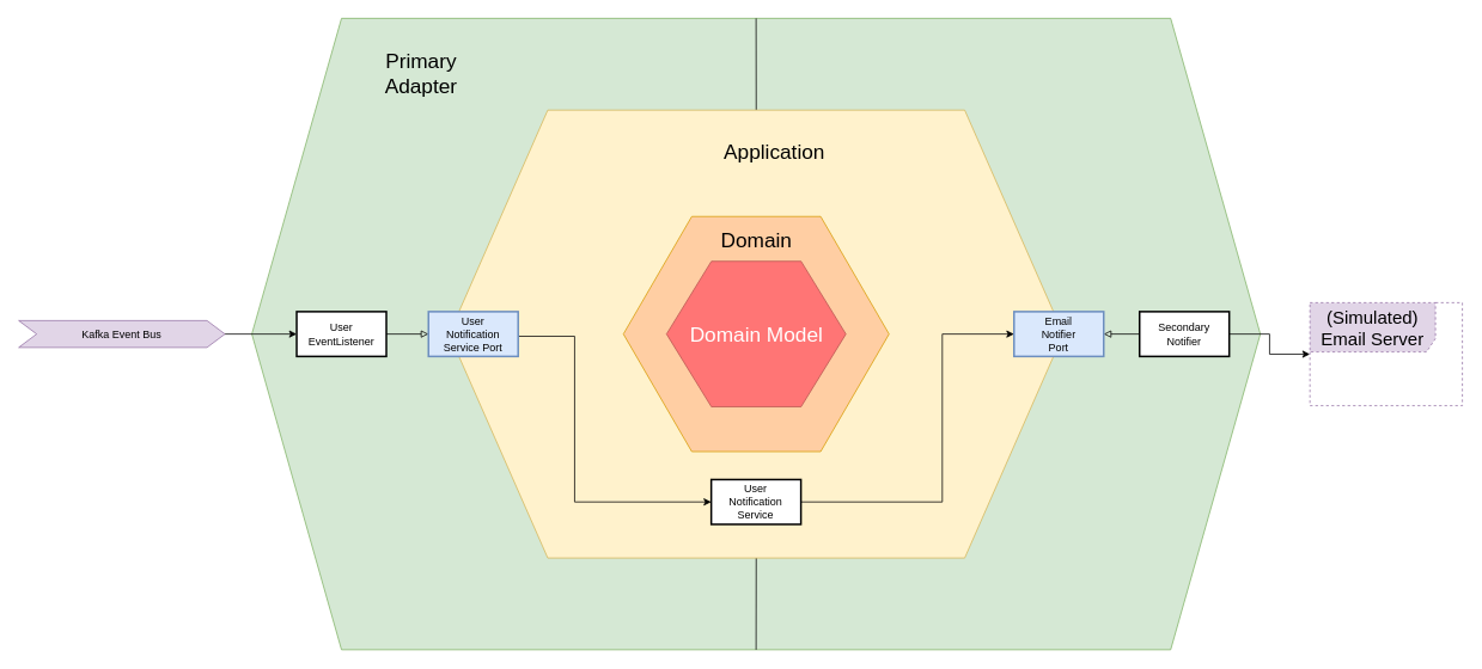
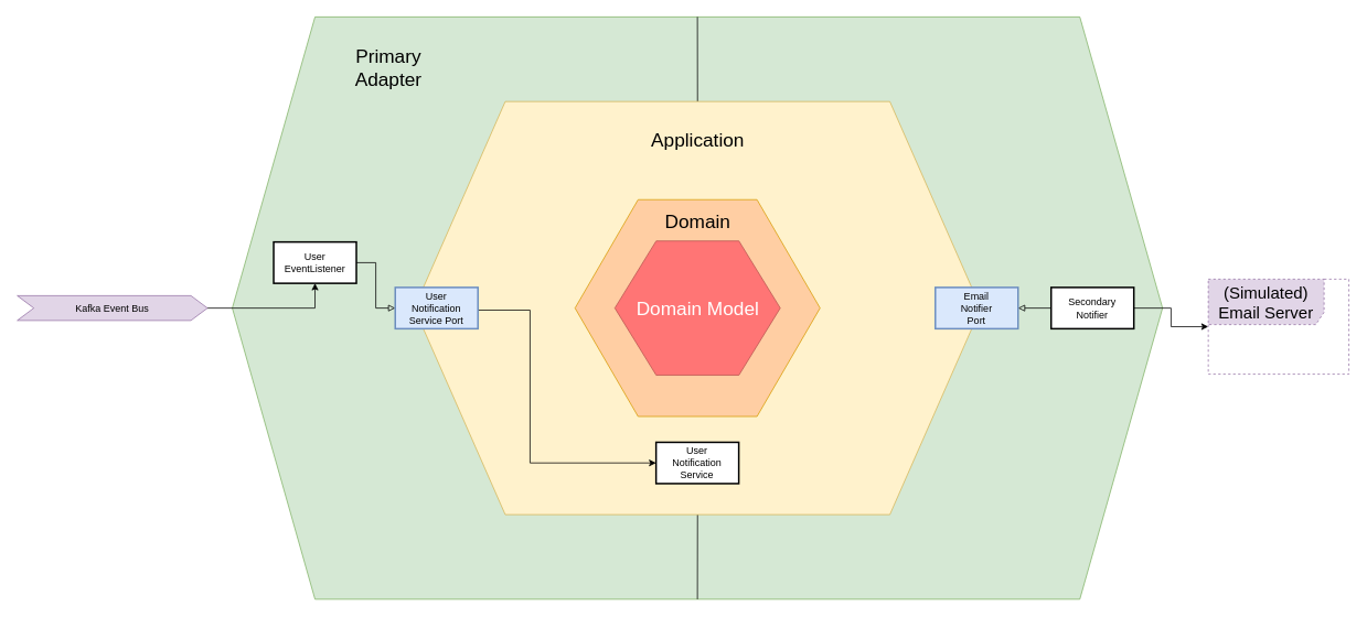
  <mxCell id="0" />
  <mxCell id="1" parent="0" />
  <mxCell id="2" value="" style="shape=hexagon;perimeter=hexagonPerimeter2;whiteSpace=wrap;html=1;fixedSize=1;size=100;fillColor=#d5e8d4;strokeColor=#82b366;" vertex="1" parent="1"><mxGeometry x="280" y="20" width="1124.69" height="705" as="geometry" /></mxCell>
- <mxCell id="3" value="User&lt;br&gt;EventListener" style="rounded=0;whiteSpace=wrap;html=1;strokeWidth=2;" vertex="1" parent="1"><mxGeometry x="330" y="347.5" width="100" height="50" as="geometry" /></mxCell>
+ <mxCell id="3" value="User&lt;br&gt;EventListener" style="rounded=0;whiteSpace=wrap;html=1;strokeWidth=2;" vertex="1" parent="1"><mxGeometry x="330" y="292.5" width="100" height="50" as="geometry" /></mxCell>
  <mxCell id="4" style="edgeStyle=orthogonalEdgeStyle;rounded=0;orthogonalLoop=1;jettySize=auto;html=1;endArrow=block;endFill=0;" edge="1" parent="1" source="6" target="21"><mxGeometry relative="1" as="geometry" /></mxCell>
  <mxCell id="5" style="edgeStyle=orthogonalEdgeStyle;rounded=0;orthogonalLoop=1;jettySize=auto;html=1;" edge="1" parent="1" source="6" target="22"><mxGeometry relative="1" as="geometry" /></mxCell>
  <mxCell id="6" value="Secondary&lt;br&gt;Notifier" style="rounded=0;whiteSpace=wrap;html=1;strokeWidth=2;" vertex="1" parent="1"><mxGeometry x="1270" y="347.5" width="100" height="50" as="geometry" /></mxCell>
  <mxCell id="7" style="edgeStyle=orthogonalEdgeStyle;rounded=0;orthogonalLoop=1;jettySize=auto;html=1;entryX=0;entryY=0.5;entryDx=0;entryDy=0;jumpStyle=arc;endArrow=block;endFill=0;" edge="1" parent="1" source="3" target="17"><mxGeometry relative="1" as="geometry"><mxPoint x="210" y="17.5" as="targetPoint" /></mxGeometry></mxCell>
  <mxCell id="8" value="Primary&lt;br&gt;Adapter" style="text;html=1;strokeColor=none;fillColor=none;align=center;verticalAlign=middle;whiteSpace=wrap;rounded=0;fontColor=#000000;fontSize=23;" vertex="1" parent="1"><mxGeometry x="390" y="42.44" width="157.5" height="80" as="geometry" /></mxCell>
  <mxCell id="9" value="" style="endArrow=none;html=1;rounded=0;entryX=0.5;entryY=1;entryDx=0;entryDy=0;exitX=0.5;exitY=1;exitDx=0;exitDy=0;" edge="1" parent="1" source="2" target="11"><mxGeometry width="50" height="50" relative="1" as="geometry"><mxPoint x="790" y="965" as="sourcePoint" /><mxPoint x="840" y="915" as="targetPoint" /></mxGeometry></mxCell>
  <mxCell id="10" value="" style="endArrow=none;html=1;rounded=0;entryX=0.5;entryY=0;entryDx=0;entryDy=0;exitX=0.5;exitY=0;exitDx=0;exitDy=0;" edge="1" parent="1" source="11" target="2"><mxGeometry width="50" height="50" relative="1" as="geometry"><mxPoint x="880" y="-115" as="sourcePoint" /><mxPoint x="930" y="-165" as="targetPoint" /></mxGeometry></mxCell>
  <mxCell id="11" value="" style="shape=hexagon;perimeter=hexagonPerimeter2;whiteSpace=wrap;html=1;fixedSize=1;size=110;fillColor=#FFF2CC;strokeColor=#d6b656;" vertex="1" parent="1"><mxGeometry x="500" y="122.44" width="685" height="500.13" as="geometry" /></mxCell>
  <mxCell id="12" value="" style="shape=hexagon;perimeter=hexagonPerimeter2;whiteSpace=wrap;html=1;fixedSize=1;size=76.25;fillColor=#FFCEA3;strokeColor=#d79b00;" vertex="1" parent="1"><mxGeometry x="694.37" y="241.25" width="296.25" height="262.5" as="geometry" /></mxCell>
  <mxCell id="13" value="" style="shape=hexagon;perimeter=hexagonPerimeter2;whiteSpace=wrap;html=1;fixedSize=1;size=50;fillColor=#FF7575;strokeColor=#b85450;" vertex="1" parent="1"><mxGeometry x="742.49" y="291.25" width="200" height="162.5" as="geometry" /></mxCell>
  <mxCell id="14" value="Domain Model" style="text;html=1;strokeColor=none;fillColor=none;align=center;verticalAlign=middle;whiteSpace=wrap;rounded=0;fontColor=#FFFFFF;fontSize=23;" vertex="1" parent="1"><mxGeometry x="758.74" y="347.5" width="167.5" height="50" as="geometry" /></mxCell>
  <mxCell id="15" value="Domain" style="text;html=1;strokeColor=none;fillColor=none;align=center;verticalAlign=middle;whiteSpace=wrap;rounded=0;fontColor=#000000;fontSize=23;" vertex="1" parent="1"><mxGeometry x="763.6" y="252.5" width="157.5" height="30" as="geometry" /></mxCell>
  <mxCell id="16" style="edgeStyle=orthogonalEdgeStyle;rounded=0;orthogonalLoop=1;jettySize=auto;html=1;entryX=0;entryY=0.5;entryDx=0;entryDy=0;exitX=1;exitY=0.5;exitDx=0;exitDy=0;" edge="1" parent="1" source="17" target="19"><mxGeometry relative="1" as="geometry"><Array as="points"><mxPoint x="577" y="375" /><mxPoint x="640" y="375" /><mxPoint x="640" y="560" /></Array></mxGeometry></mxCell>
  <mxCell id="17" value="User&lt;br&gt;Notification&lt;br&gt;Service Port" style="rounded=0;whiteSpace=wrap;html=1;strokeWidth=2;fillColor=#dae8fc;strokeColor=#6c8ebf;" vertex="1" parent="1"><mxGeometry x="477" y="347.5" width="100" height="50" as="geometry" /></mxCell>
- <mxCell id="18" style="edgeStyle=orthogonalEdgeStyle;rounded=0;orthogonalLoop=1;jettySize=auto;html=1;entryX=0;entryY=0.5;entryDx=0;entryDy=0;" edge="1" parent="1" source="19" target="21"><mxGeometry relative="1" as="geometry"><Array as="points"><mxPoint x="1050" y="560" /><mxPoint x="1050" y="373" /></Array></mxGeometry></mxCell>
  <mxCell id="19" value="User&lt;br style=&quot;border-color: var(--border-color);&quot;&gt;Notification&lt;br style=&quot;border-color: var(--border-color);&quot;&gt;Service" style="rounded=0;whiteSpace=wrap;html=1;strokeWidth=2;" vertex="1" parent="1"><mxGeometry x="792.35" y="535" width="100" height="50" as="geometry" /></mxCell>
- <mxCell id="20" value="Application" style="text;html=1;strokeColor=none;fillColor=none;align=center;verticalAlign=middle;whiteSpace=wrap;rounded=0;fontColor=#000000;fontSize=23;" vertex="1" parent="1"><mxGeometry x="783.6" y="155" width="157.5" height="30" as="geometry" /></mxCell>
+ <mxCell id="20" value="Application" style="text;html=1;strokeColor=none;fillColor=none;align=center;verticalAlign=middle;whiteSpace=wrap;rounded=0;fontColor=#000000;fontSize=23;" vertex="1" parent="1"><mxGeometry x="763.6" y="155" width="157.5" height="30" as="geometry" /></mxCell>
  <mxCell id="21" value="Email&lt;br&gt;Notifier&lt;br&gt;Port" style="rounded=0;whiteSpace=wrap;html=1;strokeWidth=2;fillColor=#dae8fc;strokeColor=#6c8ebf;" vertex="1" parent="1"><mxGeometry x="1130" y="347.5" width="100" height="50" as="geometry" /></mxCell>
  <mxCell id="22" value="(Simulated)&lt;br&gt;Email Server" style="shape=umlFrame;whiteSpace=wrap;html=1;pointerEvents=0;width=140;height=55;fillColor=#e1d5e7;strokeColor=#9673a6;fontSize=20;dashed=1;" vertex="1" parent="1"><mxGeometry x="1460" y="337.5" width="170" height="115" as="geometry" /></mxCell>
  <mxCell id="23" style="edgeStyle=orthogonalEdgeStyle;rounded=0;orthogonalLoop=1;jettySize=auto;html=1;" edge="1" parent="1" source="24" target="3"><mxGeometry relative="1" as="geometry" /></mxCell>
  <mxCell id="24" value="Kafka Event Bus" style="shape=step;perimeter=stepPerimeter;whiteSpace=wrap;html=1;fixedSize=1;fillColor=#e1d5e7;strokeColor=#9673a6;" vertex="1" parent="1"><mxGeometry x="20" y="357.5" width="230" height="30" as="geometry" /></mxCell>
